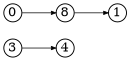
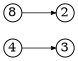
  digraph {
    rankdir=LR
    node [fixedsize=true shape=circle]
    edge [arrowsize=0.5 penwidth=0.75]
    3 [width=.26]
    4 [width=.26]
-   2 [width=.26 label=1]
+   2 [width=.26]
    n4 [label=8 width=.26]
-   0 [width=.26]
-   3 -> 4
+   4 -> 3
    n4 -> 2
-   0 -> n4
  }
